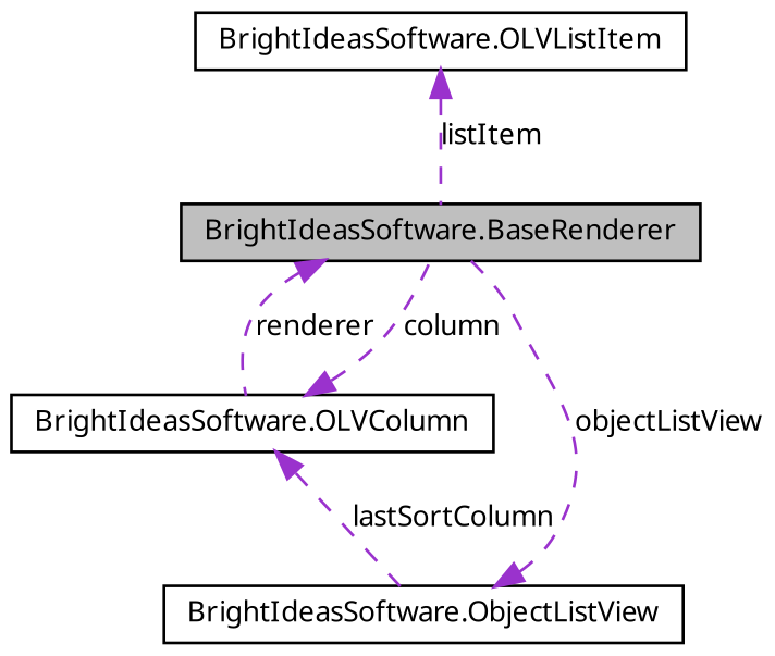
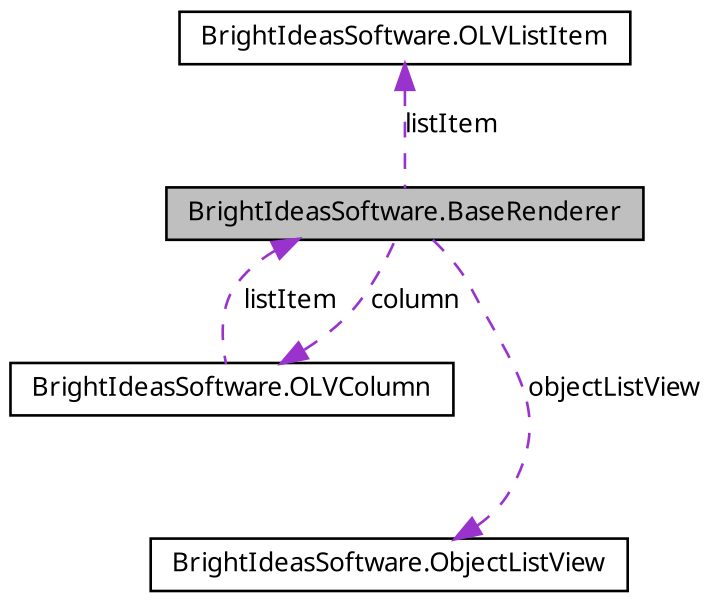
  digraph {
    node [color=black fillcolor=white fontname="FreeSans.ttf" fontsize=10 shape=record style=filled]
    edge [color=darkorchid3 dir=back fontname="FreeSans.ttf" fontsize=10 labelfontname="FreeSans.ttf" labelfontsize=10 style=dashed]
    n1 [fillcolor=grey75 fontcolor=black height=0.2 label="BrightIdeasSoftware.BaseRenderer" width=0.4]
    n2 [height=0.2 label="BrightIdeasSoftware.OLVColumn" width=0.4]
    n3 [height=0.2 label="BrightIdeasSoftware.ObjectListView" width=0.4]
    n4 [height=0.2 label="BrightIdeasSoftware.OLVListItem" width=0.4]
-   n1 -> n2 [label=renderer]
+   n1 -> n2 [label=listItem]
    n2 -> n1 [label=column]
-   n2 -> n3 [label=lastSortColumn]
    n3 -> n1 [label=objectListView]
    n4 -> n1 [label=listItem]
  }
